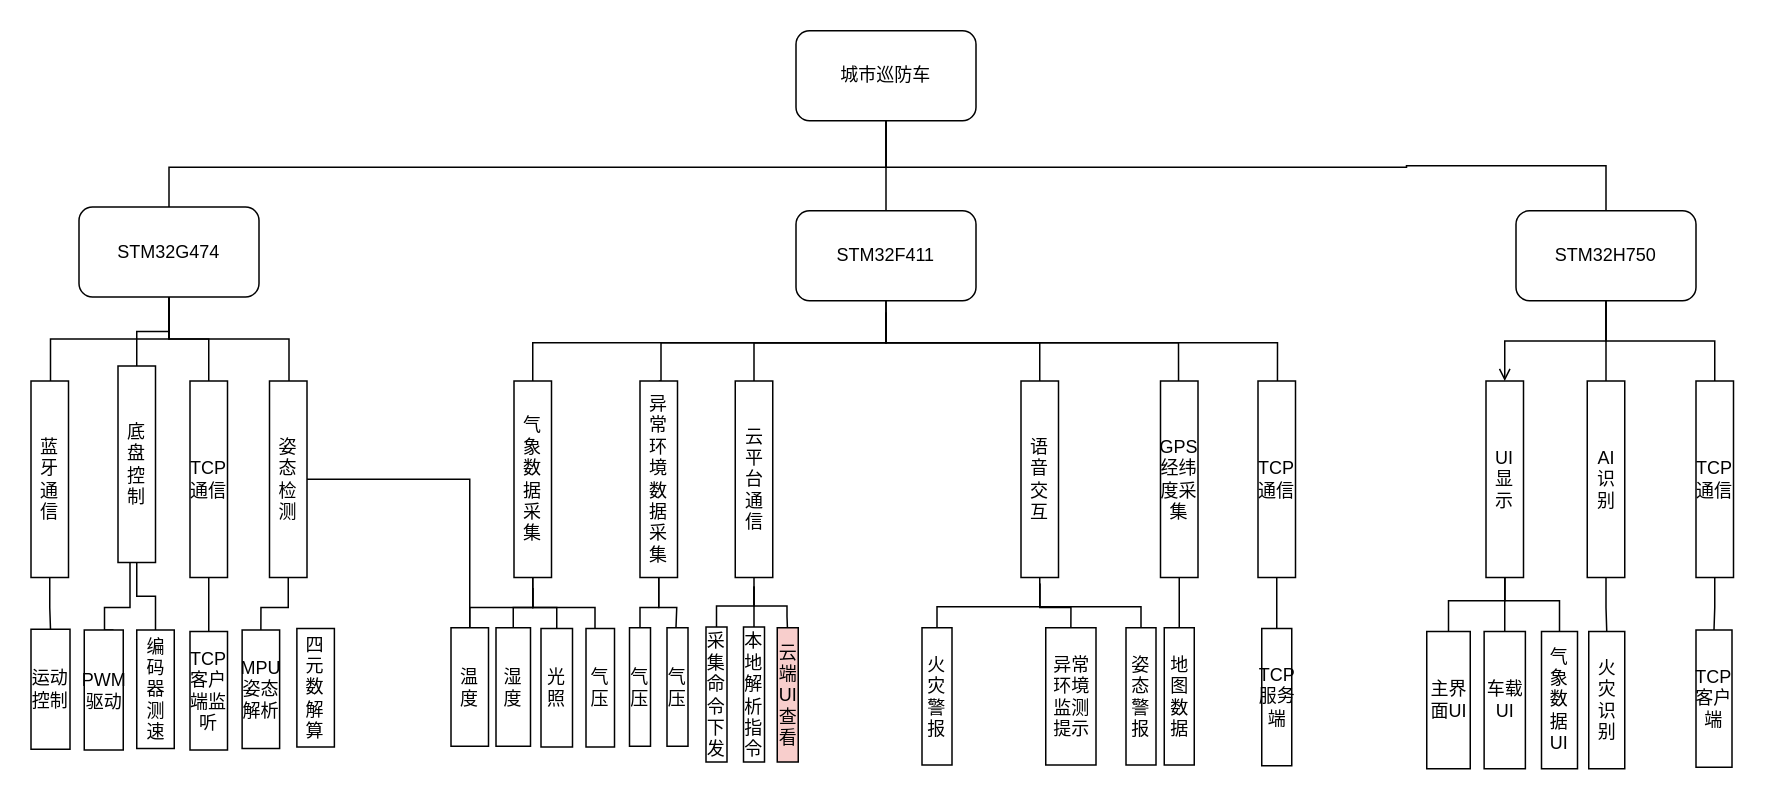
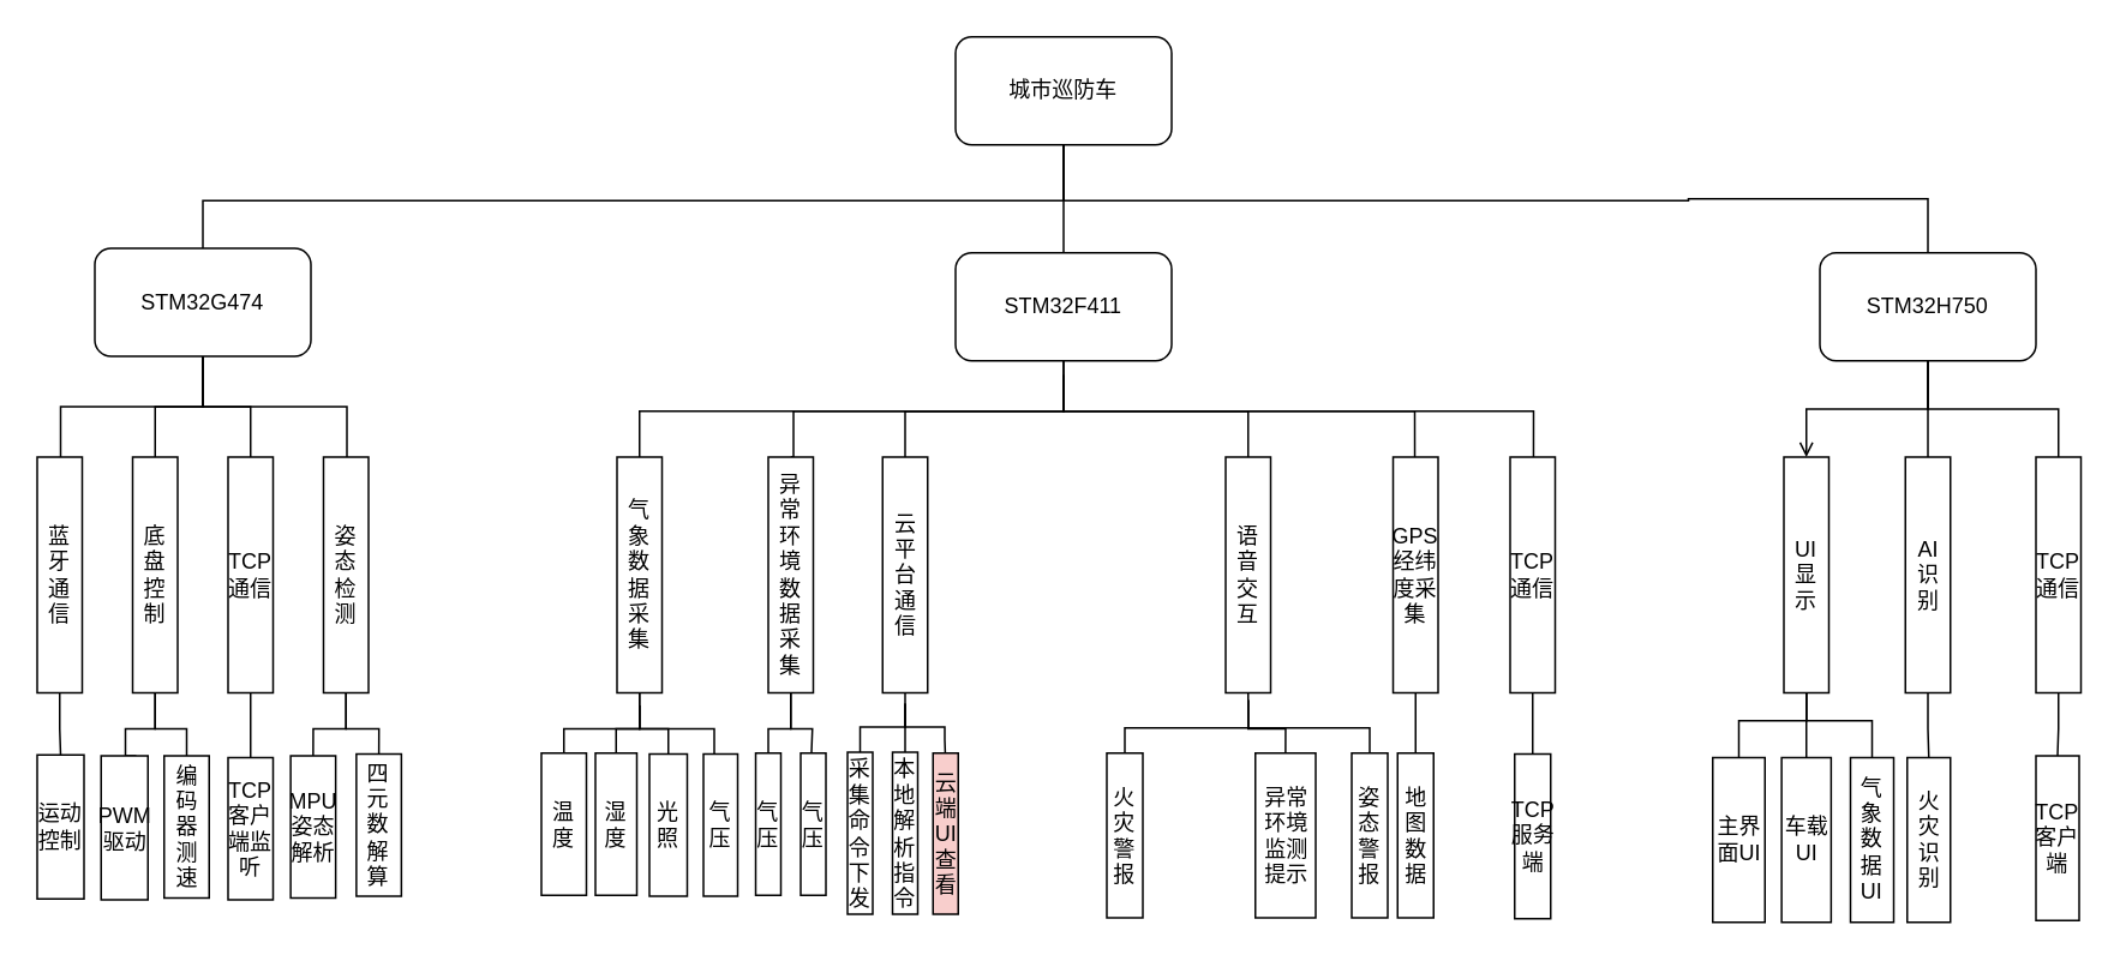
  <mxCell id="0" />
  <mxCell id="1" parent="0" />
  <mxCell id="2" value="" style="edgeStyle=orthogonalEdgeStyle;rounded=0;orthogonalLoop=1;jettySize=auto;html=1;endArrow=none;endFill=0;" edge="1" parent="1" source="5" target="17"><mxGeometry relative="1" as="geometry" /></mxCell>
  <mxCell id="3" style="edgeStyle=orthogonalEdgeStyle;rounded=0;orthogonalLoop=1;jettySize=auto;html=1;startArrow=none;startFill=0;endArrow=none;endFill=0;" edge="1" parent="1" source="5" target="10"><mxGeometry relative="1" as="geometry"><Array as="points"><mxPoint x="590" y="111" /><mxPoint x="112" y="111" /></Array></mxGeometry></mxCell>
  <mxCell id="4" style="edgeStyle=orthogonalEdgeStyle;rounded=0;orthogonalLoop=1;jettySize=auto;html=1;endArrow=none;endFill=0;entryX=0.5;entryY=0;entryDx=0;entryDy=0;" edge="1" parent="1" target="21"><mxGeometry relative="1" as="geometry"><mxPoint x="590.059" y="79" as="sourcePoint" /><mxPoint x="780.059" y="139" as="targetPoint" /><Array as="points"><mxPoint x="590" y="111" /><mxPoint x="937" y="111" /><mxPoint x="1070" y="110" /></Array></mxGeometry></mxCell>
  <mxCell id="5" value="城市巡防车" style="rounded=1;whiteSpace=wrap;html=1;" vertex="1" parent="1"><mxGeometry x="530" y="20" width="120" height="60" as="geometry" /></mxCell>
  <mxCell id="6" value="" style="edgeStyle=orthogonalEdgeStyle;rounded=0;orthogonalLoop=1;jettySize=auto;html=1;endArrow=none;endFill=0;" edge="1" parent="1" source="10" target="26"><mxGeometry relative="1" as="geometry" /></mxCell>
  <mxCell id="7" style="edgeStyle=orthogonalEdgeStyle;rounded=0;orthogonalLoop=1;jettySize=auto;html=1;endArrow=none;endFill=0;" edge="1" parent="1" source="10" target="29"><mxGeometry relative="1" as="geometry"><Array as="points"><mxPoint x="112" y="225.5" /><mxPoint x="192" y="225.5" /></Array></mxGeometry></mxCell>
  <mxCell id="8" style="edgeStyle=orthogonalEdgeStyle;rounded=0;orthogonalLoop=1;jettySize=auto;html=1;entryX=0.5;entryY=0;entryDx=0;entryDy=0;endArrow=none;endFill=0;" edge="1" parent="1" source="10" target="24"><mxGeometry relative="1" as="geometry" /></mxCell>
  <mxCell id="9" style="edgeStyle=orthogonalEdgeStyle;rounded=0;orthogonalLoop=1;jettySize=auto;html=1;endArrow=none;endFill=0;" edge="1" parent="1" source="10" target="51"><mxGeometry relative="1" as="geometry"><Array as="points"><mxPoint x="112" y="225.5" /><mxPoint x="33" y="225.5" /></Array></mxGeometry></mxCell>
  <mxCell id="10" value="STM32G474" style="rounded=1;whiteSpace=wrap;html=1;" vertex="1" parent="1"><mxGeometry x="52" y="137.5" width="120" height="60" as="geometry" /></mxCell>
  <mxCell id="11" style="edgeStyle=orthogonalEdgeStyle;rounded=0;orthogonalLoop=1;jettySize=auto;html=1;entryX=0.5;entryY=0;entryDx=0;entryDy=0;endArrow=none;endFill=0;" edge="1" parent="1"><mxGeometry relative="1" as="geometry"><mxPoint x="590" y="208" as="sourcePoint" /><mxPoint x="692.5" y="261.5" as="targetPoint" /><Array as="points"><mxPoint x="590" y="228" /><mxPoint x="693" y="228" /></Array></mxGeometry></mxCell>
  <mxCell id="12" style="edgeStyle=orthogonalEdgeStyle;rounded=0;orthogonalLoop=1;jettySize=auto;html=1;entryX=0.5;entryY=0;entryDx=0;entryDy=0;endArrow=none;endFill=0;" edge="1" parent="1" source="17" target="37"><mxGeometry relative="1" as="geometry"><Array as="points"><mxPoint x="590" y="228" /><mxPoint x="440" y="228" /><mxPoint x="440" y="253" /></Array></mxGeometry></mxCell>
  <mxCell id="13" style="edgeStyle=orthogonalEdgeStyle;rounded=0;orthogonalLoop=1;jettySize=auto;html=1;entryX=0.5;entryY=0;entryDx=0;entryDy=0;endArrow=none;endFill=0;" edge="1" parent="1" target="34"><mxGeometry relative="1" as="geometry"><mxPoint x="590" y="198" as="sourcePoint" /><mxPoint x="431.5" y="254" as="targetPoint" /><Array as="points"><mxPoint x="590" y="228" /><mxPoint x="355" y="228" /><mxPoint x="355" y="253" /></Array></mxGeometry></mxCell>
  <mxCell id="14" style="edgeStyle=orthogonalEdgeStyle;rounded=0;orthogonalLoop=1;jettySize=auto;html=1;entryX=0.5;entryY=0;entryDx=0;entryDy=0;endArrow=none;endFill=0;" edge="1" parent="1"><mxGeometry relative="1" as="geometry"><mxPoint x="590" y="208" as="sourcePoint" /><mxPoint x="502" y="261.5" as="targetPoint" /><Array as="points"><mxPoint x="590" y="228" /><mxPoint x="502" y="228" /></Array></mxGeometry></mxCell>
  <mxCell id="15" style="edgeStyle=orthogonalEdgeStyle;rounded=0;orthogonalLoop=1;jettySize=auto;html=1;endArrow=none;endFill=0;" edge="1" parent="1"><mxGeometry relative="1" as="geometry"><mxPoint x="590" y="208" as="sourcePoint" /><mxPoint x="785.043" y="261.5" as="targetPoint" /><Array as="points"><mxPoint x="590" y="228" /><mxPoint x="785" y="228" /></Array></mxGeometry></mxCell>
  <mxCell id="16" style="edgeStyle=orthogonalEdgeStyle;rounded=0;orthogonalLoop=1;jettySize=auto;html=1;endArrow=none;endFill=0;" edge="1" parent="1"><mxGeometry relative="1" as="geometry"><mxPoint x="590" y="208" as="sourcePoint" /><mxPoint x="850.957" y="261.5" as="targetPoint" /><Array as="points"><mxPoint x="590" y="228" /><mxPoint x="851" y="228" /></Array></mxGeometry></mxCell>
  <mxCell id="17" value="STM32F411" style="rounded=1;whiteSpace=wrap;html=1;" vertex="1" parent="1"><mxGeometry x="530" y="140" width="120" height="60" as="geometry" /></mxCell>
  <mxCell id="18" value="" style="edgeStyle=orthogonalEdgeStyle;rounded=0;orthogonalLoop=1;jettySize=auto;html=1;endArrow=none;endFill=0;" edge="1" parent="1" source="21" target="79"><mxGeometry relative="1" as="geometry" /></mxCell>
  <mxCell id="19" style="edgeStyle=orthogonalEdgeStyle;rounded=0;orthogonalLoop=1;jettySize=auto;html=1;entryX=0.5;entryY=0;entryDx=0;entryDy=0;endArrow=none;endFill=0;" edge="1" parent="1" source="21" target="73"><mxGeometry relative="1" as="geometry" /></mxCell>
  <mxCell id="20" style="edgeStyle=orthogonalEdgeStyle;rounded=0;orthogonalLoop=1;jettySize=auto;html=1;entryX=0.5;entryY=0;entryDx=0;entryDy=0;endArrow=open;endFill=0;" edge="1" parent="1" source="21" target="77"><mxGeometry relative="1" as="geometry" /></mxCell>
  <mxCell id="21" value="STM32H750" style="rounded=1;whiteSpace=wrap;html=1;" vertex="1" parent="1"><mxGeometry x="1010" y="140" width="120" height="60" as="geometry" /></mxCell>
  <mxCell id="22" style="edgeStyle=orthogonalEdgeStyle;rounded=0;orthogonalLoop=1;jettySize=auto;html=1;entryX=0.75;entryY=0;entryDx=0;entryDy=0;endArrow=none;endFill=0;" edge="1" parent="1" source="24" target="52"><mxGeometry relative="1" as="geometry"><Array as="points"><mxPoint x="86" y="404.5" /><mxPoint x="69" y="404.5" /><mxPoint x="69" y="419.5" /></Array></mxGeometry></mxCell>
  <mxCell id="23" style="edgeStyle=orthogonalEdgeStyle;rounded=0;orthogonalLoop=1;jettySize=auto;html=1;endArrow=none;endFill=0;" edge="1" parent="1" source="24" target="53"><mxGeometry relative="1" as="geometry" /></mxCell>
- <mxCell id="24" value="底盘控制" style="rounded=0;whiteSpace=wrap;html=1;" vertex="1" parent="1"><mxGeometry x="78" y="243.5" width="25" height="131" as="geometry" /></mxCell>
+ <mxCell id="24" value="底盘控制" style="rounded=0;whiteSpace=wrap;html=1;" vertex="1" parent="1"><mxGeometry x="73" y="253.5" width="25" height="131" as="geometry" /></mxCell>
  <mxCell id="25" value="" style="edgeStyle=orthogonalEdgeStyle;rounded=0;orthogonalLoop=1;jettySize=auto;html=1;endArrow=none;endFill=0;" edge="1" parent="1" source="26" target="54"><mxGeometry relative="1" as="geometry" /></mxCell>
  <mxCell id="26" value="TCP通信" style="rounded=0;whiteSpace=wrap;html=1;" vertex="1" parent="1"><mxGeometry x="126" y="253.5" width="25" height="131" as="geometry" /></mxCell>
  <mxCell id="27" style="edgeStyle=orthogonalEdgeStyle;rounded=0;orthogonalLoop=1;jettySize=auto;html=1;entryX=0.5;entryY=0;entryDx=0;entryDy=0;endArrow=none;endFill=0;" edge="1" parent="1" source="29" target="55"><mxGeometry relative="1" as="geometry" /></mxCell>
- <mxCell id="28" style="edgeStyle=orthogonalEdgeStyle;rounded=0;orthogonalLoop=1;jettySize=auto;html=1;endArrow=none;endFill=0;" edge="1" parent="1" source="29" target="58"><mxGeometry relative="1" as="geometry" /></mxCell>
+ <mxCell id="28" style="edgeStyle=orthogonalEdgeStyle;rounded=0;orthogonalLoop=1;jettySize=auto;html=1;entryX=0.5;entryY=0;entryDx=0;entryDy=0;endArrow=none;endFill=0;" edge="1" parent="1" source="29" target="56"><mxGeometry relative="1" as="geometry" /></mxCell>
  <mxCell id="29" value="姿态检测" style="rounded=0;whiteSpace=wrap;html=1;" vertex="1" parent="1"><mxGeometry x="179" y="253.5" width="25" height="131" as="geometry" /></mxCell>
  <mxCell id="30" style="edgeStyle=orthogonalEdgeStyle;rounded=0;orthogonalLoop=1;jettySize=auto;html=1;entryX=0.5;entryY=0;entryDx=0;entryDy=0;endArrow=none;endFill=0;" edge="1" parent="1" source="34" target="59"><mxGeometry relative="1" as="geometry" /></mxCell>
  <mxCell id="31" style="edgeStyle=orthogonalEdgeStyle;rounded=0;orthogonalLoop=1;jettySize=auto;html=1;entryX=0.5;entryY=0;entryDx=0;entryDy=0;endArrow=none;endFill=0;" edge="1" parent="1" source="34" target="60"><mxGeometry relative="1" as="geometry" /></mxCell>
  <mxCell id="32" style="edgeStyle=orthogonalEdgeStyle;rounded=0;orthogonalLoop=1;jettySize=auto;html=1;endArrow=none;endFill=0;" edge="1" parent="1"><mxGeometry relative="1" as="geometry"><mxPoint x="354.5" y="391.5" as="sourcePoint" /><mxPoint x="396" y="425.5" as="targetPoint" /><Array as="points"><mxPoint x="355" y="404.5" /><mxPoint x="396" y="404.5" /></Array></mxGeometry></mxCell>
  <mxCell id="33" style="edgeStyle=orthogonalEdgeStyle;rounded=0;orthogonalLoop=1;jettySize=auto;html=1;entryX=0.5;entryY=0;entryDx=0;entryDy=0;endArrow=none;endFill=0;" edge="1" parent="1"><mxGeometry relative="1" as="geometry"><mxPoint x="354.512" y="391.5" as="sourcePoint" /><mxPoint x="312.5" y="425" as="targetPoint" /><Array as="points"><mxPoint x="355" y="404.5" /><mxPoint x="313" y="404.5" /></Array></mxGeometry></mxCell>
  <mxCell id="34" value="气象数据采集" style="rounded=0;whiteSpace=wrap;html=1;" vertex="1" parent="1"><mxGeometry x="342" y="253.5" width="25" height="131" as="geometry" /></mxCell>
  <mxCell id="35" style="edgeStyle=orthogonalEdgeStyle;rounded=0;orthogonalLoop=1;jettySize=auto;html=1;entryX=0.5;entryY=0;entryDx=0;entryDy=0;endArrow=none;endFill=0;" edge="1" parent="1" source="37" target="62"><mxGeometry relative="1" as="geometry" /></mxCell>
  <mxCell id="36" style="edgeStyle=orthogonalEdgeStyle;rounded=0;orthogonalLoop=1;jettySize=auto;html=1;endArrow=none;endFill=0;" edge="1" parent="1" source="37"><mxGeometry relative="1" as="geometry"><mxPoint x="450" y="417.5" as="targetPoint" /></mxGeometry></mxCell>
  <mxCell id="37" value="异常环境数据采集" style="rounded=0;whiteSpace=wrap;html=1;" vertex="1" parent="1"><mxGeometry x="426" y="253.5" width="25" height="131" as="geometry" /></mxCell>
  <mxCell id="38" style="edgeStyle=orthogonalEdgeStyle;rounded=0;orthogonalLoop=1;jettySize=auto;html=1;entryX=0.5;entryY=0;entryDx=0;entryDy=0;endArrow=none;endFill=0;" edge="1" parent="1" source="41" target="65"><mxGeometry relative="1" as="geometry" /></mxCell>
  <mxCell id="39" style="edgeStyle=orthogonalEdgeStyle;rounded=0;orthogonalLoop=1;jettySize=auto;html=1;entryX=0.5;entryY=0;entryDx=0;entryDy=0;endArrow=none;endFill=0;" edge="1" parent="1"><mxGeometry relative="1" as="geometry"><mxPoint x="502.014" y="390.5" as="sourcePoint" /><mxPoint x="524.5" y="424" as="targetPoint" /><Array as="points"><mxPoint x="502" y="403.5" /><mxPoint x="524" y="403.5" /><mxPoint x="524" y="410.5" /><mxPoint x="525" y="410.5" /></Array></mxGeometry></mxCell>
  <mxCell id="40" style="edgeStyle=orthogonalEdgeStyle;rounded=0;orthogonalLoop=1;jettySize=auto;html=1;entryX=0.5;entryY=0;entryDx=0;entryDy=0;endArrow=none;endFill=0;" edge="1" parent="1"><mxGeometry relative="1" as="geometry"><mxPoint x="502" y="390.5" as="sourcePoint" /><mxPoint x="477" y="423.5" as="targetPoint" /><Array as="points"><mxPoint x="502" y="403.5" /><mxPoint x="477" y="403.5" /></Array></mxGeometry></mxCell>
  <mxCell id="41" value="云平台通信" style="rounded=0;whiteSpace=wrap;html=1;" vertex="1" parent="1"><mxGeometry x="489.5" y="253.5" width="25" height="131" as="geometry" /></mxCell>
  <mxCell id="42" style="edgeStyle=orthogonalEdgeStyle;rounded=0;orthogonalLoop=1;jettySize=auto;html=1;entryX=0.5;entryY=0;entryDx=0;entryDy=0;endArrow=none;endFill=0;" edge="1" parent="1" source="45" target="69"><mxGeometry relative="1" as="geometry" /></mxCell>
  <mxCell id="43" style="edgeStyle=orthogonalEdgeStyle;rounded=0;orthogonalLoop=1;jettySize=auto;html=1;entryX=0.5;entryY=0;entryDx=0;entryDy=0;endArrow=none;endFill=0;" edge="1" parent="1"><mxGeometry relative="1" as="geometry"><mxPoint x="692.509" y="388.5" as="sourcePoint" /><mxPoint x="760" y="422.5" as="targetPoint" /><Array as="points"><mxPoint x="693" y="404" /><mxPoint x="760" y="404" /></Array></mxGeometry></mxCell>
  <mxCell id="44" style="edgeStyle=orthogonalEdgeStyle;rounded=0;orthogonalLoop=1;jettySize=auto;html=1;entryX=0.5;entryY=0;entryDx=0;entryDy=0;endArrow=none;endFill=0;" edge="1" parent="1"><mxGeometry relative="1" as="geometry"><mxPoint x="692.511" y="388.5" as="sourcePoint" /><mxPoint x="624" y="422" as="targetPoint" /><Array as="points"><mxPoint x="693" y="404" /><mxPoint x="624" y="404" /></Array></mxGeometry></mxCell>
  <mxCell id="45" value="语音交互" style="rounded=0;whiteSpace=wrap;html=1;" vertex="1" parent="1"><mxGeometry x="680" y="253.5" width="25" height="131" as="geometry" /></mxCell>
  <mxCell id="46" value="" style="edgeStyle=orthogonalEdgeStyle;rounded=0;orthogonalLoop=1;jettySize=auto;html=1;endArrow=none;endFill=0;" edge="1" parent="1" source="47" target="70"><mxGeometry relative="1" as="geometry" /></mxCell>
  <mxCell id="47" value="GPS经纬度采集" style="rounded=0;whiteSpace=wrap;html=1;" vertex="1" parent="1"><mxGeometry x="773" y="253.5" width="25" height="131" as="geometry" /></mxCell>
  <mxCell id="48" value="" style="edgeStyle=orthogonalEdgeStyle;rounded=0;orthogonalLoop=1;jettySize=auto;html=1;endArrow=none;endFill=0;" edge="1" parent="1" source="49" target="71"><mxGeometry relative="1" as="geometry" /></mxCell>
  <mxCell id="49" value="TCP通信" style="rounded=0;whiteSpace=wrap;html=1;" vertex="1" parent="1"><mxGeometry x="838" y="253.5" width="25" height="131" as="geometry" /></mxCell>
  <mxCell id="50" value="" style="edgeStyle=orthogonalEdgeStyle;rounded=0;orthogonalLoop=1;jettySize=auto;html=1;endArrow=none;endFill=0;" edge="1" parent="1" source="51" target="57"><mxGeometry relative="1" as="geometry" /></mxCell>
  <mxCell id="51" value="蓝牙通信" style="rounded=0;whiteSpace=wrap;html=1;" vertex="1" parent="1"><mxGeometry x="20" y="253.5" width="25" height="131" as="geometry" /></mxCell>
  <mxCell id="52" value="PWM驱动" style="rounded=0;whiteSpace=wrap;html=1;" vertex="1" parent="1"><mxGeometry x="55.5" y="419.5" width="26" height="80" as="geometry" /></mxCell>
  <mxCell id="53" value="编码器测速" style="rounded=0;whiteSpace=wrap;html=1;" vertex="1" parent="1"><mxGeometry x="90.5" y="419.5" width="25" height="79" as="geometry" /></mxCell>
  <mxCell id="54" value="TCP客户端监听" style="rounded=0;whiteSpace=wrap;html=1;" vertex="1" parent="1"><mxGeometry x="126" y="420.5" width="25" height="79" as="geometry" /></mxCell>
  <mxCell id="55" value="MPU姿态解析" style="rounded=0;whiteSpace=wrap;html=1;" vertex="1" parent="1"><mxGeometry x="160.75" y="419.5" width="25" height="79" as="geometry" /></mxCell>
  <mxCell id="56" value="四元数解算" style="rounded=0;whiteSpace=wrap;html=1;" vertex="1" parent="1"><mxGeometry x="197.25" y="418.5" width="25" height="79" as="geometry" /></mxCell>
  <mxCell id="57" value="运动控制" style="rounded=0;whiteSpace=wrap;html=1;" vertex="1" parent="1"><mxGeometry x="20" y="419" width="26" height="80" as="geometry" /></mxCell>
  <mxCell id="58" value="温度" style="rounded=0;whiteSpace=wrap;html=1;" vertex="1" parent="1"><mxGeometry x="300" y="418" width="25" height="79" as="geometry" /></mxCell>
  <mxCell id="59" value="湿度" style="rounded=0;whiteSpace=wrap;html=1;" vertex="1" parent="1"><mxGeometry x="330" y="418" width="23" height="79" as="geometry" /></mxCell>
  <mxCell id="60" value="光照" style="rounded=0;whiteSpace=wrap;html=1;" vertex="1" parent="1"><mxGeometry x="360" y="418.5" width="21" height="79" as="geometry" /></mxCell>
  <mxCell id="61" value="气压" style="rounded=0;whiteSpace=wrap;html=1;" vertex="1" parent="1"><mxGeometry x="390" y="418.5" width="19" height="79" as="geometry" /></mxCell>
  <mxCell id="62" value="气压" style="rounded=0;whiteSpace=wrap;html=1;" vertex="1" parent="1"><mxGeometry x="419" y="418" width="14" height="79" as="geometry" /></mxCell>
  <mxCell id="63" value="气压" style="rounded=0;whiteSpace=wrap;html=1;" vertex="1" parent="1"><mxGeometry x="444" y="418" width="14" height="79" as="geometry" /></mxCell>
  <mxCell id="64" value="采集命令下发" style="rounded=0;whiteSpace=wrap;html=1;" vertex="1" parent="1"><mxGeometry x="470" y="417.5" width="14" height="90" as="geometry" /></mxCell>
  <mxCell id="65" value="本地解析指令" style="rounded=0;whiteSpace=wrap;html=1;" vertex="1" parent="1"><mxGeometry x="495" y="417.5" width="14" height="90" as="geometry" /></mxCell>
  <mxCell id="66" value="云端UI查看" style="rounded=0;whiteSpace=wrap;html=1;fillColor=#f8cecc;" vertex="1" parent="1"><mxGeometry x="517.5" y="418" width="14" height="89.5" as="geometry" /></mxCell>
  <mxCell id="67" value="姿态警报" style="rounded=0;whiteSpace=wrap;html=1;" vertex="1" parent="1"><mxGeometry x="750" y="418" width="20" height="91.5" as="geometry" /></mxCell>
  <mxCell id="68" value="火灾警报" style="rounded=0;whiteSpace=wrap;html=1;" vertex="1" parent="1"><mxGeometry x="614" y="418" width="20" height="91.5" as="geometry" /></mxCell>
  <mxCell id="69" value="异常环境监测提示" style="rounded=0;whiteSpace=wrap;html=1;" vertex="1" parent="1"><mxGeometry x="696.5" y="418" width="33.5" height="91.5" as="geometry" /></mxCell>
  <mxCell id="70" value="地图数据" style="rounded=0;whiteSpace=wrap;html=1;" vertex="1" parent="1"><mxGeometry x="775.5" y="418" width="20" height="91.5" as="geometry" /></mxCell>
  <mxCell id="71" value="TCP服务端" style="rounded=0;whiteSpace=wrap;html=1;" vertex="1" parent="1"><mxGeometry x="840.5" y="418.5" width="20" height="91.5" as="geometry" /></mxCell>
  <mxCell id="72" value="" style="edgeStyle=orthogonalEdgeStyle;rounded=0;orthogonalLoop=1;jettySize=auto;html=1;endArrow=none;endFill=0;" edge="1" parent="1" source="73" target="84"><mxGeometry relative="1" as="geometry" /></mxCell>
  <mxCell id="73" value="TCP通信" style="rounded=0;whiteSpace=wrap;html=1;" vertex="1" parent="1"><mxGeometry x="1130" y="253.5" width="25" height="131" as="geometry" /></mxCell>
  <mxCell id="74" value="" style="edgeStyle=orthogonalEdgeStyle;rounded=0;orthogonalLoop=1;jettySize=auto;html=1;entryX=0.5;entryY=0;entryDx=0;entryDy=0;endArrow=none;endFill=0;" edge="1" parent="1" source="77" target="81"><mxGeometry relative="1" as="geometry" /></mxCell>
  <mxCell id="75" style="edgeStyle=orthogonalEdgeStyle;rounded=0;orthogonalLoop=1;jettySize=auto;html=1;endArrow=none;endFill=0;" edge="1" parent="1" source="77" target="82"><mxGeometry relative="1" as="geometry"><Array as="points"><mxPoint x="1002" y="400" /><mxPoint x="1039" y="400" /></Array></mxGeometry></mxCell>
  <mxCell id="76" style="edgeStyle=orthogonalEdgeStyle;rounded=0;orthogonalLoop=1;jettySize=auto;html=1;entryX=0.5;entryY=0;entryDx=0;entryDy=0;endArrow=none;endFill=0;" edge="1" parent="1" source="77" target="80"><mxGeometry relative="1" as="geometry"><Array as="points"><mxPoint x="1002" y="400" /><mxPoint x="965" y="400" /></Array></mxGeometry></mxCell>
  <mxCell id="77" value="UI显示" style="rounded=0;whiteSpace=wrap;html=1;" vertex="1" parent="1"><mxGeometry x="990" y="253.5" width="25" height="131" as="geometry" /></mxCell>
  <mxCell id="78" value="" style="edgeStyle=orthogonalEdgeStyle;rounded=0;orthogonalLoop=1;jettySize=auto;html=1;endArrow=none;endFill=0;" edge="1" parent="1" source="79" target="83"><mxGeometry relative="1" as="geometry" /></mxCell>
  <mxCell id="79" value="AI识别" style="rounded=0;whiteSpace=wrap;html=1;" vertex="1" parent="1"><mxGeometry x="1057.5" y="253.5" width="25" height="131" as="geometry" /></mxCell>
  <mxCell id="80" value="主界面UI" style="rounded=0;whiteSpace=wrap;html=1;" vertex="1" parent="1"><mxGeometry x="950.5" y="420.5" width="29" height="91.5" as="geometry" /></mxCell>
  <mxCell id="81" value="车载UI" style="rounded=0;whiteSpace=wrap;html=1;" vertex="1" parent="1"><mxGeometry x="988.75" y="420.5" width="27.5" height="91.5" as="geometry" /></mxCell>
  <mxCell id="82" value="气象数据UI" style="rounded=0;whiteSpace=wrap;html=1;" vertex="1" parent="1"><mxGeometry x="1027" y="420.5" width="24" height="91.5" as="geometry" /></mxCell>
  <mxCell id="83" value="火灾识别" style="rounded=0;whiteSpace=wrap;html=1;" vertex="1" parent="1"><mxGeometry x="1058.5" y="420.5" width="24" height="91.5" as="geometry" /></mxCell>
  <mxCell id="84" value="TCP客户端" style="rounded=0;whiteSpace=wrap;html=1;" vertex="1" parent="1"><mxGeometry x="1130" y="419.5" width="24" height="91.5" as="geometry" /></mxCell>
